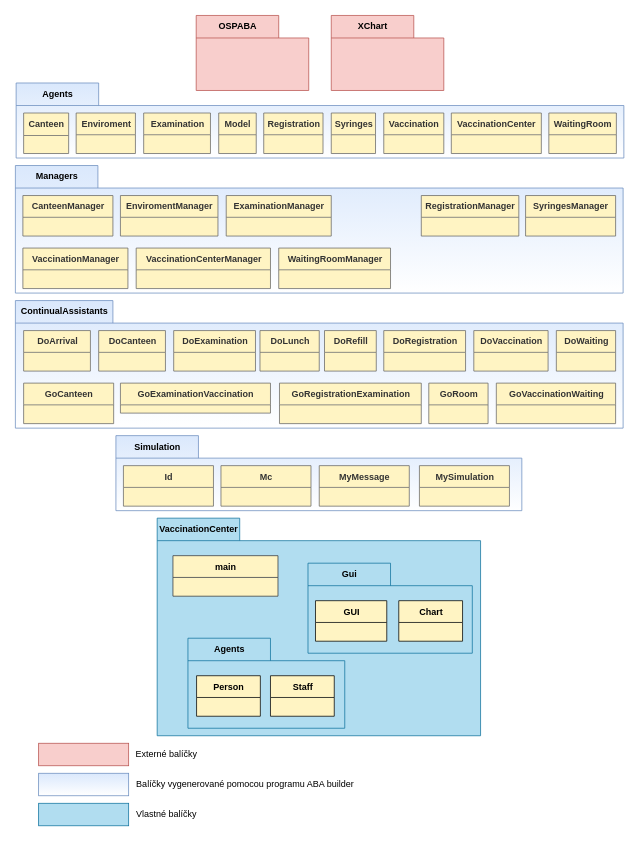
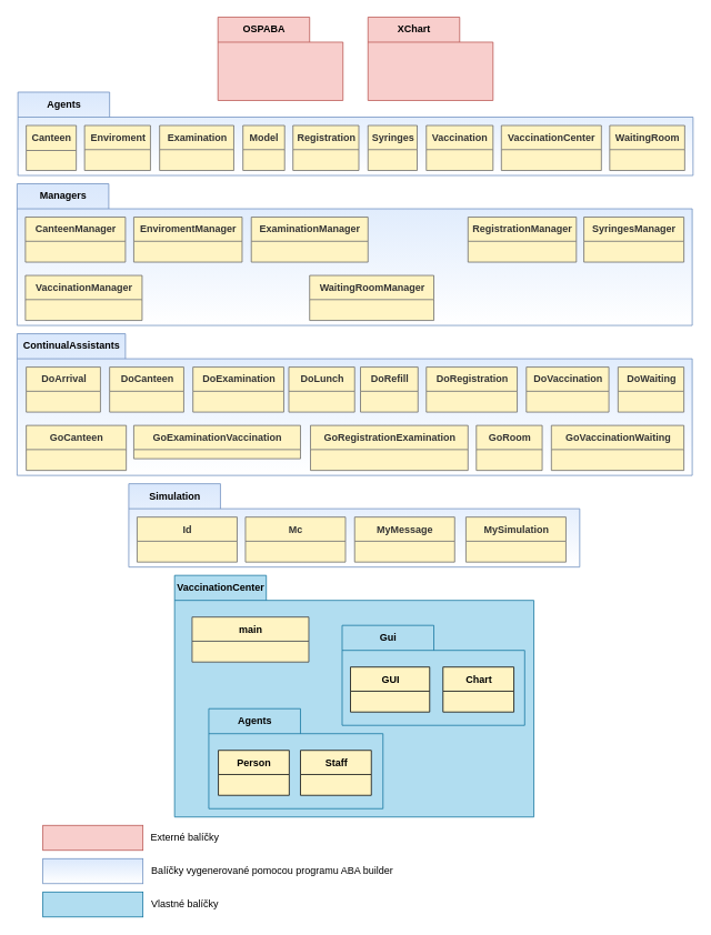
  <mxCell id="0" />
  <mxCell id="1" parent="0" />
  <mxCell id="2" value="VaccinationCenter" style="shape=folder;fontStyle=1;tabWidth=110;tabHeight=30;tabPosition=left;html=1;boundedLbl=1;labelInHeader=1;container=1;collapsible=0;recursiveResize=0;fillColor=#b1ddf0;strokeColor=#10739e;" vertex="1" parent="1"><mxGeometry x="209" y="690" width="431" height="290" as="geometry" /></mxCell>
  <mxCell id="3" value="Agents" style="shape=folder;fontStyle=1;tabWidth=110;tabHeight=30;tabPosition=left;html=1;boundedLbl=1;labelInHeader=1;container=1;collapsible=0;recursiveResize=0;fillColor=#b1ddf0;strokeColor=#10739e;" vertex="1" parent="2"><mxGeometry x="41" y="160" width="209" height="120" as="geometry" /></mxCell>
  <mxCell id="4" value="Person" style="swimlane;fontStyle=1;align=center;verticalAlign=middle;childLayout=stackLayout;horizontal=1;startSize=29;horizontalStack=0;resizeParent=1;resizeParentMax=0;resizeLast=0;collapsible=0;marginBottom=0;html=1;swimlaneFillColor=#FFF4C3;fillColor=#FFF4C3;" vertex="1" parent="3"><mxGeometry x="11.5" y="50" width="85" height="54" as="geometry" /></mxCell>
  <mxCell id="5" value="Staff" style="swimlane;fontStyle=1;align=center;verticalAlign=middle;childLayout=stackLayout;horizontal=1;startSize=29;horizontalStack=0;resizeParent=1;resizeParentMax=0;resizeLast=0;collapsible=0;marginBottom=0;html=1;swimlaneFillColor=#FFF4C3;fillColor=#FFF4C3;" vertex="1" parent="3"><mxGeometry x="110" y="50" width="85" height="54" as="geometry" /></mxCell>
  <mxCell id="6" value="main" style="swimlane;fontStyle=1;align=center;verticalAlign=middle;childLayout=stackLayout;horizontal=1;startSize=29;horizontalStack=0;resizeParent=1;resizeParentMax=0;resizeLast=0;collapsible=0;marginBottom=0;html=1;strokeColor=#36393d;swimlaneFillColor=#FFF4C3;fillColor=#FFF4C3;" vertex="1" parent="2"><mxGeometry x="21" y="50" width="140" height="54" as="geometry" /></mxCell>
  <mxCell id="7" value="Gui" style="shape=folder;fontStyle=1;tabWidth=110;tabHeight=30;tabPosition=left;html=1;boundedLbl=1;labelInHeader=1;container=1;collapsible=0;recursiveResize=0;fillColor=#b1ddf0;strokeColor=#10739e;" vertex="1" parent="2"><mxGeometry x="201" y="60" width="219" height="120" as="geometry" /></mxCell>
  <mxCell id="8" value="GUI" style="swimlane;fontStyle=1;align=center;verticalAlign=middle;childLayout=stackLayout;horizontal=1;startSize=29;horizontalStack=0;resizeParent=1;resizeParentMax=0;resizeLast=0;collapsible=0;marginBottom=0;html=1;swimlaneFillColor=#FFF4C3;fillColor=#FFF4C3;" vertex="1" parent="7"><mxGeometry x="10" y="50" width="95" height="54" as="geometry" /></mxCell>
  <mxCell id="9" value="Chart" style="swimlane;fontStyle=1;align=center;verticalAlign=middle;childLayout=stackLayout;horizontal=1;startSize=29;horizontalStack=0;resizeParent=1;resizeParentMax=0;resizeLast=0;collapsible=0;marginBottom=0;html=1;swimlaneFillColor=#FFF4C3;fillColor=#FFF4C3;" vertex="1" parent="7"><mxGeometry x="121" y="50" width="85" height="54" as="geometry" /></mxCell>
  <mxCell id="10" value="Agents" style="shape=folder;fontStyle=1;tabWidth=110;tabHeight=30;tabPosition=left;html=1;boundedLbl=1;labelInHeader=1;container=1;collapsible=0;recursiveResize=0;fillColor=#dae8fc;strokeColor=#6c8ebf;gradientColor=#ffffff;" vertex="1" parent="1"><mxGeometry x="21" y="110" width="810" height="100" as="geometry" /></mxCell>
  <mxCell id="11" value="Canteen" style="swimlane;fontStyle=1;align=center;verticalAlign=middle;childLayout=stackLayout;horizontal=1;startSize=30;horizontalStack=0;resizeParent=1;resizeParentMax=0;resizeLast=0;collapsible=0;marginBottom=0;html=1;swimlaneFillColor=#FFF4C3;strokeColor=#666666;fontColor=#333333;fillColor=#FFF4C3;" vertex="1" parent="10"><mxGeometry x="10" y="40" width="60" height="54" as="geometry" /></mxCell>
  <mxCell id="12" value="Enviroment" style="swimlane;fontStyle=1;align=center;verticalAlign=middle;childLayout=stackLayout;horizontal=1;startSize=29;horizontalStack=0;resizeParent=1;resizeParentMax=0;resizeLast=0;collapsible=0;marginBottom=0;html=1;strokeColor=#666666;fontColor=#333333;swimlaneFillColor=#FFF4C3;fillColor=#FFF4C3;" vertex="1" parent="10"><mxGeometry x="80" y="40" width="79" height="54" as="geometry" /></mxCell>
  <mxCell id="13" value="Model" style="swimlane;fontStyle=1;align=center;verticalAlign=middle;childLayout=stackLayout;horizontal=1;startSize=29;horizontalStack=0;resizeParent=1;resizeParentMax=0;resizeLast=0;collapsible=0;marginBottom=0;html=1;strokeColor=#666666;fontColor=#333333;swimlaneFillColor=#FFF4C3;fillColor=#FFF4C3;" vertex="1" parent="10"><mxGeometry x="270" y="40" width="50" height="54" as="geometry" /></mxCell>
  <mxCell id="14" value="Examination" style="swimlane;fontStyle=1;align=center;verticalAlign=middle;childLayout=stackLayout;horizontal=1;startSize=29;horizontalStack=0;resizeParent=1;resizeParentMax=0;resizeLast=0;collapsible=0;marginBottom=0;html=1;strokeColor=#666666;fontColor=#333333;swimlaneFillColor=#FFF4C3;fillColor=#FFF4C3;" vertex="1" parent="10"><mxGeometry x="170" y="40" width="89" height="54" as="geometry" /></mxCell>
  <mxCell id="15" value="Registration" style="swimlane;fontStyle=1;align=center;verticalAlign=middle;childLayout=stackLayout;horizontal=1;startSize=29;horizontalStack=0;resizeParent=1;resizeParentMax=0;resizeLast=0;collapsible=0;marginBottom=0;html=1;strokeColor=#666666;fontColor=#333333;swimlaneFillColor=#FFF4C3;fillColor=#FFF4C3;" vertex="1" parent="10"><mxGeometry x="330" y="40" width="79" height="54" as="geometry" /></mxCell>
  <mxCell id="16" value="Syringes" style="swimlane;fontStyle=1;align=center;verticalAlign=middle;childLayout=stackLayout;horizontal=1;startSize=29;horizontalStack=0;resizeParent=1;resizeParentMax=0;resizeLast=0;collapsible=0;marginBottom=0;html=1;strokeColor=#666666;fontColor=#333333;swimlaneFillColor=#FFF4C3;fillColor=#FFF4C3;" vertex="1" parent="10"><mxGeometry x="420" y="40" width="59" height="54" as="geometry" /></mxCell>
  <mxCell id="17" value="Vaccination" style="swimlane;fontStyle=1;align=center;verticalAlign=middle;childLayout=stackLayout;horizontal=1;startSize=29;horizontalStack=0;resizeParent=1;resizeParentMax=0;resizeLast=0;collapsible=0;marginBottom=0;html=1;strokeColor=#666666;fontColor=#333333;swimlaneFillColor=#FFF4C3;fillColor=#FFF4C3;" vertex="1" parent="10"><mxGeometry x="490" y="40" width="80" height="54" as="geometry" /></mxCell>
  <mxCell id="18" value="VaccinationCenter" style="swimlane;fontStyle=1;align=center;verticalAlign=middle;childLayout=stackLayout;horizontal=1;startSize=29;horizontalStack=0;resizeParent=1;resizeParentMax=0;resizeLast=0;collapsible=0;marginBottom=0;html=1;strokeColor=#666666;fontColor=#333333;swimlaneFillColor=#FFF4C3;fillColor=#FFF4C3;" vertex="1" parent="10"><mxGeometry x="580" y="40" width="120" height="54" as="geometry" /></mxCell>
  <mxCell id="19" value="WaitingRoom" style="swimlane;fontStyle=1;align=center;verticalAlign=middle;childLayout=stackLayout;horizontal=1;startSize=29;horizontalStack=0;resizeParent=1;resizeParentMax=0;resizeLast=0;collapsible=0;marginBottom=0;html=1;strokeColor=#666666;fontColor=#333333;swimlaneFillColor=#FFF4C3;fillColor=#FFF4C3;" vertex="1" parent="10"><mxGeometry x="710" y="40" width="90" height="54" as="geometry" /></mxCell>
  <mxCell id="20" value="ContinualAssistants" style="shape=folder;fontStyle=1;tabWidth=130;tabHeight=30;tabPosition=left;html=1;boundedLbl=1;labelInHeader=1;container=1;collapsible=0;recursiveResize=0;fillColor=#dae8fc;strokeColor=#6c8ebf;gradientColor=#ffffff;" vertex="1" parent="1"><mxGeometry x="20" y="400" width="810" height="170" as="geometry" /></mxCell>
  <mxCell id="21" value="DoArrival" style="swimlane;fontStyle=1;align=center;verticalAlign=middle;childLayout=stackLayout;horizontal=1;startSize=29;horizontalStack=0;resizeParent=1;resizeParentMax=0;resizeLast=0;collapsible=0;marginBottom=0;html=1;strokeColor=#666666;fontColor=#333333;swimlaneFillColor=#FFF4C3;fillColor=#FFF4C3;" vertex="1" parent="20"><mxGeometry x="11" y="40" width="89" height="54" as="geometry" /></mxCell>
  <mxCell id="22" value="DoCanteen" style="swimlane;fontStyle=1;align=center;verticalAlign=middle;childLayout=stackLayout;horizontal=1;startSize=29;horizontalStack=0;resizeParent=1;resizeParentMax=0;resizeLast=0;collapsible=0;marginBottom=0;html=1;strokeColor=#666666;fontColor=#333333;swimlaneFillColor=#FFF4C3;fillColor=#FFF4C3;" vertex="1" parent="20"><mxGeometry x="111" y="40" width="89" height="54" as="geometry" /></mxCell>
  <mxCell id="23" value="DoExamination" style="swimlane;fontStyle=1;align=center;verticalAlign=middle;childLayout=stackLayout;horizontal=1;startSize=29;horizontalStack=0;resizeParent=1;resizeParentMax=0;resizeLast=0;collapsible=0;marginBottom=0;html=1;strokeColor=#666666;fontColor=#333333;swimlaneFillColor=#FFF4C3;fillColor=#FFF4C3;" vertex="1" parent="20"><mxGeometry x="211" y="40" width="109" height="54" as="geometry" /></mxCell>
  <mxCell id="24" value="DoLunch&lt;span style=&quot;color: rgba(0 , 0 , 0 , 0) ; font-family: monospace ; font-size: 0px ; font-weight: normal&quot;&gt;%3CmxGraphModel%3E%3Croot%3E%3CmxCell%20id%3D%220%22%2F%3E%3CmxCell%20id%3D%221%22%20parent%3D%220%22%2F%3E%3CmxCell%20id%3D%222%22%20value%3D%22DoCanteen%22%20style%3D%22swimlane%3BfontStyle%3D1%3Balign%3Dcenter%3BverticalAlign%3Dmiddle%3BchildLayout%3DstackLayout%3Bhorizontal%3D1%3BstartSize%3D29%3BhorizontalStack%3D0%3BresizeParent%3D1%3BresizeParentMax%3D0%3BresizeLast%3D0%3Bcollapsible%3D0%3BmarginBottom%3D0%3Bhtml%3D1%3B%22%20vertex%3D%221%22%20parent%3D%221%22%3E%3CmxGeometry%20x%3D%22149%22%20y%3D%22480%22%20width%3D%22120%22%20height%3D%2254%22%20as%3D%22geometry%22%2F%3E%3C%2FmxCell%3E%3C%2Froot%3E%3C%2FmxGraphModel%3E&lt;/span&gt;" style="swimlane;fontStyle=1;align=center;verticalAlign=middle;childLayout=stackLayout;horizontal=1;startSize=29;horizontalStack=0;resizeParent=1;resizeParentMax=0;resizeLast=0;collapsible=0;marginBottom=0;html=1;strokeColor=#666666;fontColor=#333333;swimlaneFillColor=#FFF4C3;fillColor=#FFF4C3;" vertex="1" parent="20"><mxGeometry x="326" y="40" width="79" height="54" as="geometry" /></mxCell>
  <mxCell id="25" value="DoRegistration" style="swimlane;fontStyle=1;align=center;verticalAlign=middle;childLayout=stackLayout;horizontal=1;startSize=29;horizontalStack=0;resizeParent=1;resizeParentMax=0;resizeLast=0;collapsible=0;marginBottom=0;html=1;strokeColor=#666666;fontColor=#333333;swimlaneFillColor=#FFF4C3;fillColor=#FFF4C3;" vertex="1" parent="20"><mxGeometry x="491" y="40" width="109" height="54" as="geometry" /></mxCell>
  <mxCell id="26" value="DoVaccination" style="swimlane;fontStyle=1;align=center;verticalAlign=middle;childLayout=stackLayout;horizontal=1;startSize=29;horizontalStack=0;resizeParent=1;resizeParentMax=0;resizeLast=0;collapsible=0;marginBottom=0;html=1;strokeColor=#666666;fontColor=#333333;swimlaneFillColor=#FFF4C3;fillColor=#FFF4C3;" vertex="1" parent="20"><mxGeometry x="611" y="40" width="99" height="54" as="geometry" /></mxCell>
  <mxCell id="27" value="DoWaiting" style="swimlane;fontStyle=1;align=center;verticalAlign=middle;childLayout=stackLayout;horizontal=1;startSize=29;horizontalStack=0;resizeParent=1;resizeParentMax=0;resizeLast=0;collapsible=0;marginBottom=0;html=1;strokeColor=#666666;fontColor=#333333;swimlaneFillColor=#FFF4C3;fillColor=#FFF4C3;" vertex="1" parent="20"><mxGeometry x="721" y="40" width="79" height="54" as="geometry" /></mxCell>
  <mxCell id="28" value="GoCanteen" style="swimlane;fontStyle=1;align=center;verticalAlign=middle;childLayout=stackLayout;horizontal=1;startSize=29;horizontalStack=0;resizeParent=1;resizeParentMax=0;resizeLast=0;collapsible=0;marginBottom=0;html=1;strokeColor=#666666;fontColor=#333333;swimlaneFillColor=#FFF4C3;fillColor=#FFF4C3;" vertex="1" parent="20"><mxGeometry x="11" y="110" width="120" height="54" as="geometry" /></mxCell>
  <mxCell id="29" value="DoRefill" style="swimlane;fontStyle=1;align=center;verticalAlign=middle;childLayout=stackLayout;horizontal=1;startSize=29;horizontalStack=0;resizeParent=1;resizeParentMax=0;resizeLast=0;collapsible=0;marginBottom=0;html=1;strokeColor=#666666;fontColor=#333333;swimlaneFillColor=#FFF4C3;fillColor=#FFF4C3;" vertex="1" parent="20"><mxGeometry x="412" y="40" width="69" height="54" as="geometry" /></mxCell>
  <mxCell id="30" value="GoExaminationVaccination" style="swimlane;fontStyle=1;align=center;verticalAlign=middle;childLayout=stackLayout;horizontal=1;startSize=29;horizontalStack=0;resizeParent=1;resizeParentMax=0;resizeLast=0;collapsible=0;marginBottom=0;html=1;strokeColor=#666666;fontColor=#333333;swimlaneFillColor=#FFF4C3;fillColor=#FFF4C3;" vertex="1" parent="20"><mxGeometry x="140" y="110" width="200" height="40" as="geometry" /></mxCell>
  <mxCell id="31" value="GoRegistrationExamination" style="swimlane;fontStyle=1;align=center;verticalAlign=middle;childLayout=stackLayout;horizontal=1;startSize=29;horizontalStack=0;resizeParent=1;resizeParentMax=0;resizeLast=0;collapsible=0;marginBottom=0;html=1;strokeColor=#666666;fontColor=#333333;swimlaneFillColor=#FFF4C3;fillColor=#FFF4C3;" vertex="1" parent="20"><mxGeometry x="352" y="110" width="189" height="54" as="geometry" /></mxCell>
  <mxCell id="32" value="GoRoom" style="swimlane;fontStyle=1;align=center;verticalAlign=middle;childLayout=stackLayout;horizontal=1;startSize=29;horizontalStack=0;resizeParent=1;resizeParentMax=0;resizeLast=0;collapsible=0;marginBottom=0;html=1;strokeColor=#666666;fontColor=#333333;swimlaneFillColor=#FFF4C3;fillColor=#FFF4C3;" vertex="1" parent="20"><mxGeometry x="551" y="110" width="79" height="54" as="geometry" /></mxCell>
  <mxCell id="33" value="GoVaccinationWaiting" style="swimlane;fontStyle=1;align=center;verticalAlign=middle;childLayout=stackLayout;horizontal=1;startSize=29;horizontalStack=0;resizeParent=1;resizeParentMax=0;resizeLast=0;collapsible=0;marginBottom=0;html=1;strokeColor=#666666;fontColor=#333333;swimlaneFillColor=#FFF4C3;fillColor=#FFF4C3;" vertex="1" parent="20"><mxGeometry x="641" y="110" width="159" height="54" as="geometry" /></mxCell>
  <mxCell id="34" value="Managers" style="shape=folder;fontStyle=1;tabWidth=110;tabHeight=30;tabPosition=left;html=1;boundedLbl=1;labelInHeader=1;container=1;collapsible=0;recursiveResize=0;fillColor=#dae8fc;strokeColor=#6c8ebf;gradientColor=#ffffff;" vertex="1" parent="1"><mxGeometry x="20" y="220" width="810" height="170" as="geometry" /></mxCell>
  <mxCell id="35" value="CanteenManager" style="swimlane;fontStyle=1;align=center;verticalAlign=middle;childLayout=stackLayout;horizontal=1;startSize=29;horizontalStack=0;resizeParent=1;resizeParentMax=0;resizeLast=0;collapsible=0;marginBottom=0;html=1;strokeColor=#666666;fontColor=#333333;swimlaneFillColor=#FFF4C3;fillColor=#FFF4C3;" vertex="1" parent="34"><mxGeometry x="10" y="40" width="120" height="54" as="geometry" /></mxCell>
  <mxCell id="36" value="EnviromentManager" style="swimlane;fontStyle=1;align=center;verticalAlign=middle;childLayout=stackLayout;horizontal=1;startSize=29;horizontalStack=0;resizeParent=1;resizeParentMax=0;resizeLast=0;collapsible=0;marginBottom=0;html=1;strokeColor=#666666;fontColor=#333333;swimlaneFillColor=#FFF4C3;fillColor=#FFF4C3;" vertex="1" parent="34"><mxGeometry x="140" y="40" width="130" height="54" as="geometry" /></mxCell>
  <mxCell id="37" value="ExaminationManager" style="swimlane;fontStyle=1;align=center;verticalAlign=middle;childLayout=stackLayout;horizontal=1;startSize=29;horizontalStack=0;resizeParent=1;resizeParentMax=0;resizeLast=0;collapsible=0;marginBottom=0;html=1;strokeColor=#666666;fontColor=#333333;swimlaneFillColor=#FFF4C3;fillColor=#FFF4C3;" vertex="1" parent="34"><mxGeometry x="281" y="40" width="140" height="54" as="geometry" /></mxCell>
  <mxCell id="38" value="RegistrationManager" style="swimlane;fontStyle=1;align=center;verticalAlign=middle;childLayout=stackLayout;horizontal=1;startSize=29;horizontalStack=0;resizeParent=1;resizeParentMax=0;resizeLast=0;collapsible=0;marginBottom=0;html=1;strokeColor=#666666;fontColor=#333333;swimlaneFillColor=#FFF4C3;fillColor=#FFF4C3;" vertex="1" parent="34"><mxGeometry x="541" y="40" width="130" height="54" as="geometry" /></mxCell>
  <mxCell id="39" value="SyringesManager" style="swimlane;fontStyle=1;align=center;verticalAlign=middle;childLayout=stackLayout;horizontal=1;startSize=29;horizontalStack=0;resizeParent=1;resizeParentMax=0;resizeLast=0;collapsible=0;marginBottom=0;html=1;strokeColor=#666666;fontColor=#333333;swimlaneFillColor=#FFF4C3;fillColor=#FFF4C3;" vertex="1" parent="34"><mxGeometry x="680" y="40" width="120" height="54" as="geometry" /></mxCell>
  <mxCell id="40" value="VaccinationManager" style="swimlane;fontStyle=1;align=center;verticalAlign=middle;childLayout=stackLayout;horizontal=1;startSize=29;horizontalStack=0;resizeParent=1;resizeParentMax=0;resizeLast=0;collapsible=0;marginBottom=0;html=1;strokeColor=#666666;fontColor=#333333;swimlaneFillColor=#FFF4C3;fillColor=#FFF4C3;" vertex="1" parent="34"><mxGeometry x="10" y="110" width="140" height="54" as="geometry" /></mxCell>
- <mxCell id="41" value="VaccinationCenterManager" style="swimlane;fontStyle=1;align=center;verticalAlign=middle;childLayout=stackLayout;horizontal=1;startSize=29;horizontalStack=0;resizeParent=1;resizeParentMax=0;resizeLast=0;collapsible=0;marginBottom=0;html=1;swimlaneFillColor=#FFF4C3;strokeColor=#666666;fontColor=#333333;fillColor=#FFF4C3;" vertex="1" parent="34"><mxGeometry x="161" y="110" width="179" height="54" as="geometry" /></mxCell>
  <mxCell id="42" value="WaitingRoomManager" style="swimlane;fontStyle=1;align=center;verticalAlign=middle;childLayout=stackLayout;horizontal=1;startSize=29;horizontalStack=0;resizeParent=1;resizeParentMax=0;resizeLast=0;collapsible=0;marginBottom=0;html=1;strokeColor=#666666;fontColor=#333333;swimlaneFillColor=#FFF4C3;fillColor=#FFF4C3;" vertex="1" parent="34"><mxGeometry x="351" y="110" width="149" height="54" as="geometry" /></mxCell>
  <mxCell id="43" value="Simulation" style="shape=folder;fontStyle=1;tabWidth=110;tabHeight=30;tabPosition=left;html=1;boundedLbl=1;labelInHeader=1;container=1;collapsible=0;recursiveResize=0;fillColor=#dae8fc;strokeColor=#6c8ebf;gradientColor=#ffffff;" vertex="1" parent="1"><mxGeometry x="154" y="580" width="541" height="100" as="geometry" /></mxCell>
  <mxCell id="44" value="Id" style="swimlane;fontStyle=1;align=center;verticalAlign=middle;childLayout=stackLayout;horizontal=1;startSize=29;horizontalStack=0;resizeParent=1;resizeParentMax=0;resizeLast=0;collapsible=0;marginBottom=0;html=1;strokeColor=#666666;fontColor=#333333;swimlaneFillColor=#FFF4C3;fillColor=#FFF4C3;" vertex="1" parent="43"><mxGeometry x="10" y="40" width="120" height="54" as="geometry" /></mxCell>
  <mxCell id="45" value="Mc" style="swimlane;fontStyle=1;align=center;verticalAlign=middle;childLayout=stackLayout;horizontal=1;startSize=29;horizontalStack=0;resizeParent=1;resizeParentMax=0;resizeLast=0;collapsible=0;marginBottom=0;html=1;strokeColor=#666666;fontColor=#333333;swimlaneFillColor=#FFF4C3;fillColor=#FFF4C3;" vertex="1" parent="43"><mxGeometry x="140" y="40" width="120" height="54" as="geometry" /></mxCell>
  <mxCell id="46" value="MyMessage" style="swimlane;fontStyle=1;align=center;verticalAlign=middle;childLayout=stackLayout;horizontal=1;startSize=29;horizontalStack=0;resizeParent=1;resizeParentMax=0;resizeLast=0;collapsible=0;marginBottom=0;html=1;strokeColor=#666666;fontColor=#333333;swimlaneFillColor=#FFF4C3;fillColor=#FFF4C3;" vertex="1" parent="43"><mxGeometry x="271" y="40" width="120" height="54" as="geometry" /></mxCell>
  <mxCell id="47" value="MySimulation" style="swimlane;fontStyle=1;align=center;verticalAlign=middle;childLayout=stackLayout;horizontal=1;startSize=29;horizontalStack=0;resizeParent=1;resizeParentMax=0;resizeLast=0;collapsible=0;marginBottom=0;html=1;strokeColor=#666666;fontColor=#333333;swimlaneFillColor=#FFF4C3;fillColor=#FFF4C3;" vertex="1" parent="43"><mxGeometry x="404.5" y="40" width="120" height="54" as="geometry" /></mxCell>
  <mxCell id="48" value="OSPABA" style="shape=folder;fontStyle=1;tabWidth=110;tabHeight=30;tabPosition=left;html=1;boundedLbl=1;labelInHeader=1;container=1;collapsible=0;recursiveResize=0;fillColor=#f8cecc;strokeColor=#b85450;" vertex="1" parent="1"><mxGeometry x="261" y="20" width="150" height="100" as="geometry" /></mxCell>
  <mxCell id="49" value="XChart" style="shape=folder;fontStyle=1;tabWidth=110;tabHeight=30;tabPosition=left;html=1;boundedLbl=1;labelInHeader=1;container=1;collapsible=0;recursiveResize=0;fillColor=#f8cecc;strokeColor=#b85450;" vertex="1" parent="1"><mxGeometry x="441" y="20" width="150" height="100" as="geometry" /></mxCell>
  <mxCell id="50" value="" style="rounded=0;whiteSpace=wrap;html=1;strokeColor=#b85450;fillColor=#f8cecc;" vertex="1" parent="1"><mxGeometry x="51" y="990" width="120" height="30" as="geometry" /></mxCell>
  <mxCell id="51" value="" style="rounded=0;whiteSpace=wrap;html=1;strokeColor=#6c8ebf;fillColor=#dae8fc;gradientColor=#ffffff;" vertex="1" parent="1"><mxGeometry x="51" y="1030" width="120" height="30" as="geometry" /></mxCell>
  <mxCell id="52" value="" style="rounded=0;whiteSpace=wrap;html=1;strokeColor=#10739e;fillColor=#b1ddf0;" vertex="1" parent="1"><mxGeometry x="51" y="1070" width="120" height="30" as="geometry" /></mxCell>
  <mxCell id="53" value="Externé balíčky" style="text;html=1;align=center;verticalAlign=middle;resizable=0;points=[];autosize=1;strokeColor=none;" vertex="1" parent="1"><mxGeometry x="171" y="995" width="100" height="20" as="geometry" /></mxCell>
  <mxCell id="54" value="Balíčky vygenerované pomocou programu ABA builder" style="text;html=1;align=center;verticalAlign=middle;resizable=0;points=[];autosize=1;strokeColor=none;" vertex="1" parent="1"><mxGeometry x="171" y="1035" width="310" height="20" as="geometry" /></mxCell>
  <mxCell id="55" value="Vlastné balíčky" style="text;html=1;align=center;verticalAlign=middle;resizable=0;points=[];autosize=1;strokeColor=none;" vertex="1" parent="1"><mxGeometry x="171" y="1075" width="100" height="20" as="geometry" /></mxCell>
